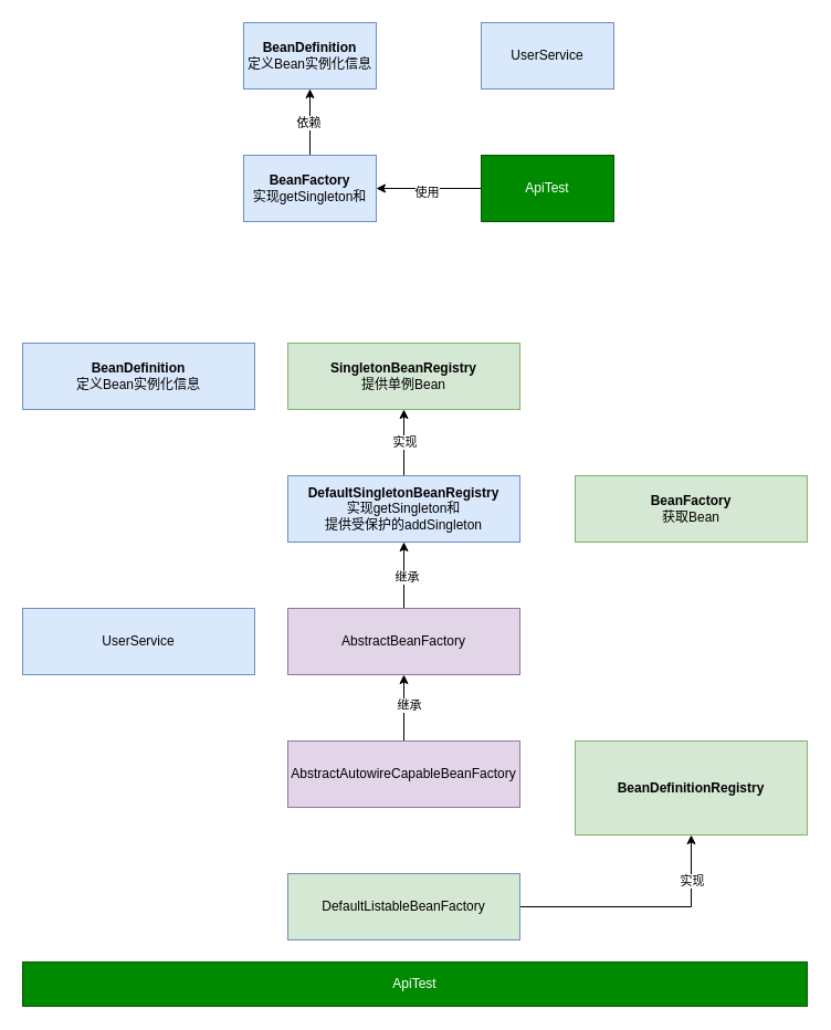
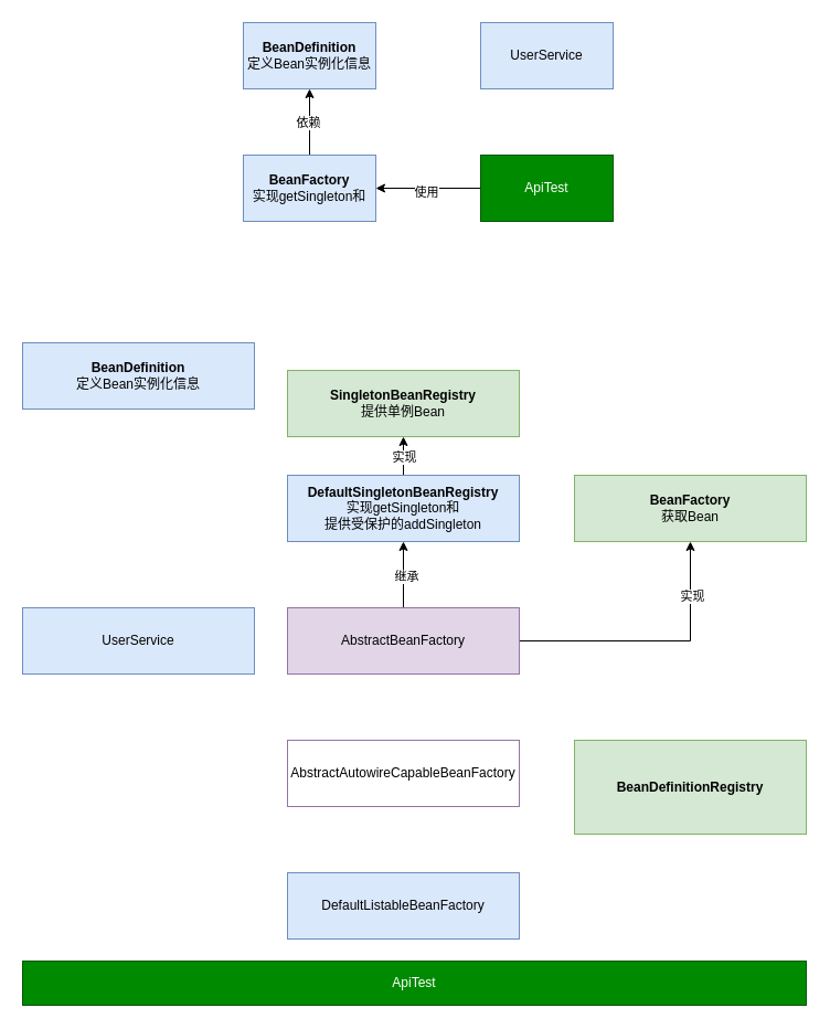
  <mxCell id="0" />
  <mxCell id="1" parent="0" />
  <mxCell id="2" value="&lt;b&gt;BeanDefinition&lt;/b&gt;&lt;div&gt;定义Bean实例化信息&lt;/div&gt;" style="whiteSpace=wrap;html=1;fillColor=#dae8fc;strokeColor=#6c8ebf;spacing=2;" vertex="1" parent="1"><mxGeometry width="120" height="60" as="geometry" x="220" y="20" /></mxCell>
  <mxCell id="3" style="edgeStyle=orthogonalEdgeStyle;rounded=0;orthogonalLoop=1;jettySize=auto;html=1;entryX=0.5;entryY=1;entryDx=0;entryDy=0;spacing=2;" edge="1" parent="1" source="5" target="2"><mxGeometry relative="1" as="geometry" /></mxCell>
  <mxCell id="4" value="依赖" style="edgeLabel;html=1;align=center;verticalAlign=middle;resizable=0;points=[];spacing=2;" vertex="1" connectable="0" parent="3"><mxGeometry y="2" relative="1" as="geometry"><mxPoint as="offset" /></mxGeometry></mxCell>
  <mxCell id="5" value="&lt;b&gt;BeanFactory&lt;/b&gt;&lt;div&gt;实现getSingleton和&lt;/div&gt;" style="whiteSpace=wrap;html=1;fillColor=#dae8fc;strokeColor=#6c8ebf;spacing=2;" vertex="1" parent="1"><mxGeometry y="140" width="120" height="60" as="geometry" x="220" /></mxCell>
  <mxCell id="6" value="UserService" style="whiteSpace=wrap;html=1;fillColor=#dae8fc;strokeColor=#6c8ebf;spacing=2;" vertex="1" parent="1"><mxGeometry x="435" width="120" height="60" as="geometry" y="20" /></mxCell>
  <mxCell id="7" style="edgeStyle=orthogonalEdgeStyle;rounded=0;orthogonalLoop=1;jettySize=auto;html=1;entryX=1;entryY=0.5;entryDx=0;entryDy=0;spacing=2;" edge="1" parent="1" source="9" target="5"><mxGeometry relative="1" as="geometry" /></mxCell>
  <mxCell id="8" value="使用" style="edgeLabel;html=1;align=center;verticalAlign=middle;resizable=0;points=[];spacing=2;" vertex="1" connectable="0" parent="7"><mxGeometry x="0.053" y="3" relative="1" as="geometry"><mxPoint as="offset" /></mxGeometry></mxCell>
  <mxCell id="9" value="ApiTest" style="whiteSpace=wrap;html=1;fillColor=#008a00;strokeColor=#005700;fontColor=#ffffff;spacing=2;" vertex="1" parent="1"><mxGeometry x="435" y="140" width="120" height="60" as="geometry" /></mxCell>
- <mxCell id="10" value="&lt;b&gt;SingletonBeanRegistry&lt;/b&gt;&lt;div&gt;提供单例Bean&lt;/div&gt;" style="whiteSpace=wrap;html=1;fillColor=#d5e8d4;strokeColor=#82b366;spacing=2;" vertex="1" parent="1"><mxGeometry x="260" y="310" width="210" height="60" as="geometry" /></mxCell>
- <mxCell id="11" style="edgeStyle=orthogonalEdgeStyle;rounded=0;orthogonalLoop=1;jettySize=auto;html=1;spacing=2;" edge="1" parent="1" source="13" target="29"><mxGeometry relative="1" as="geometry" /></mxCell>
- <mxCell id="12" value="实现" style="edgeLabel;html=1;align=center;verticalAlign=middle;resizable=0;points=[];spacing=2;" vertex="1" connectable="0" parent="11"><mxGeometry x="0.625" relative="1" as="geometry"><mxPoint as="offset" /></mxGeometry></mxCell>
- <mxCell id="13" value="DefaultListableBeanFactory" style="whiteSpace=wrap;html=1;fillColor=#d5e8d4;strokeColor=#6c8ebf;spacing=2;" vertex="1" parent="1"><mxGeometry x="260" y="790" width="210" height="60" as="geometry" /></mxCell>
+ <mxCell id="10" value="&lt;b&gt;SingletonBeanRegistry&lt;/b&gt;&lt;div&gt;提供单例Bean&lt;/div&gt;" style="whiteSpace=wrap;html=1;fillColor=#d5e8d4;strokeColor=#82b366;spacing=2;" vertex="1" parent="1"><mxGeometry x="260" y="335" width="210" height="60" as="geometry" /></mxCell>
+ <mxCell id="13" value="DefaultListableBeanFactory" style="whiteSpace=wrap;html=1;fillColor=#dae8fc;strokeColor=#6c8ebf;spacing=2;" vertex="1" parent="1"><mxGeometry x="260" y="790" width="210" height="60" as="geometry" /></mxCell>
  <mxCell id="14" style="edgeStyle=orthogonalEdgeStyle;rounded=0;orthogonalLoop=1;jettySize=auto;html=1;entryX=0.5;entryY=1;entryDx=0;entryDy=0;spacing=2;" edge="1" parent="1" source="16" target="10"><mxGeometry relative="1" as="geometry" /></mxCell>
  <mxCell id="15" value="实现" style="edgeLabel;html=1;align=center;verticalAlign=middle;resizable=0;points=[];spacing=2;" vertex="1" connectable="0" parent="14"><mxGeometry x="0.033" relative="1" as="geometry"><mxPoint as="offset" /></mxGeometry></mxCell>
  <mxCell id="16" value="&lt;b&gt;DefaultSingletonBeanRegistry&lt;/b&gt;&lt;div&gt;实现getSingleton和&lt;/div&gt;&lt;div&gt;提供受保护的addSingleton&lt;/div&gt;" style="whiteSpace=wrap;html=1;fillColor=#dae8fc;strokeColor=#6c8ebf;spacing=2;" vertex="1" parent="1"><mxGeometry x="260" y="430" width="210" height="60" as="geometry" /></mxCell>
  <mxCell id="17" style="edgeStyle=orthogonalEdgeStyle;rounded=0;orthogonalLoop=1;jettySize=auto;html=1;entryX=0.5;entryY=1;entryDx=0;entryDy=0;spacing=2;" edge="1" parent="1" source="21" target="16"><mxGeometry relative="1" as="geometry" /></mxCell>
  <mxCell id="18" value="继承" style="edgeLabel;html=1;align=center;verticalAlign=middle;resizable=0;points=[];spacing=2;" vertex="1" connectable="0" parent="17"><mxGeometry x="-0.033" y="-2" relative="1" as="geometry"><mxPoint as="offset" /></mxGeometry></mxCell>
+ <mxCell id="19" style="edgeStyle=orthogonalEdgeStyle;rounded=0;orthogonalLoop=1;jettySize=auto;html=1;entryX=0.5;entryY=1;entryDx=0;entryDy=0;spacing=2;" edge="1" parent="1" source="21" target="26"><mxGeometry relative="1" as="geometry" /></mxCell>
+ <mxCell id="20" value="实现" style="edgeLabel;html=1;align=center;verticalAlign=middle;resizable=0;points=[];spacing=2;" vertex="1" connectable="0" parent="19"><mxGeometry x="0.6" y="-1" relative="1" as="geometry"><mxPoint as="offset" /></mxGeometry></mxCell>
  <mxCell id="21" value="AbstractBeanFactory" style="whiteSpace=wrap;html=1;fillColor=#e1d5e7;strokeColor=#9673a6;spacing=2;" vertex="1" parent="1"><mxGeometry x="260" y="550" width="210" height="60" as="geometry" /></mxCell>
- <mxCell id="22" style="edgeStyle=orthogonalEdgeStyle;rounded=0;orthogonalLoop=1;jettySize=auto;html=1;entryX=0.5;entryY=1;entryDx=0;entryDy=0;spacing=2;" edge="1" parent="1" source="24" target="21"><mxGeometry relative="1" as="geometry" /></mxCell>
- <mxCell id="23" value="继承" style="edgeLabel;html=1;align=center;verticalAlign=middle;resizable=0;points=[];spacing=2;" vertex="1" connectable="0" parent="22"><mxGeometry x="0.114" y="-4" relative="1" as="geometry"><mxPoint as="offset" /></mxGeometry></mxCell>
- <mxCell id="24" value="AbstractAutowireCapableBeanFactory" style="whiteSpace=wrap;html=1;fillColor=#e1d5e7;strokeColor=#9673a6;spacing=2;" vertex="1" parent="1"><mxGeometry x="260" y="670" width="210" height="60" as="geometry" /></mxCell>
+ <mxCell id="24" value="AbstractAutowireCapableBeanFactory" style="whiteSpace=wrap;html=1;fillColor=#ffffff;strokeColor=#9673a6;spacing=2;" vertex="1" parent="1"><mxGeometry x="260" y="670" width="210" height="60" as="geometry" /></mxCell>
  <mxCell id="25" value="&lt;b&gt;BeanDefinition&lt;/b&gt;&lt;div&gt;定义Bean实例化信息&lt;/div&gt;" style="whiteSpace=wrap;html=1;fillColor=#dae8fc;strokeColor=#6c8ebf;spacing=2;" vertex="1" parent="1"><mxGeometry x="20" y="310" width="210" height="60" as="geometry" /></mxCell>
  <mxCell id="26" value="&lt;b&gt;BeanFactory&lt;/b&gt;&lt;div&gt;获取Bean&lt;/div&gt;" style="whiteSpace=wrap;html=1;fillColor=#d5e8d4;strokeColor=#82b366;spacing=2;" vertex="1" parent="1"><mxGeometry x="520" y="430" width="210" height="60" as="geometry" /></mxCell>
  <mxCell id="27" value="UserService" style="whiteSpace=wrap;html=1;fillColor=#dae8fc;strokeColor=#6c8ebf;spacing=2;" vertex="1" parent="1"><mxGeometry x="20" y="550" width="210" height="60" as="geometry" /></mxCell>
  <mxCell id="28" value="ApiTest" style="whiteSpace=wrap;html=1;fillColor=#008a00;strokeColor=#005700;fontColor=#ffffff;spacing=2;" vertex="1" parent="1"><mxGeometry x="20" y="870" width="710" height="40" as="geometry" /></mxCell>
  <mxCell id="29" value="&lt;b&gt;BeanDefinitionRegistry&lt;/b&gt;" style="whiteSpace=wrap;html=1;fillColor=#d5e8d4;strokeColor=#82b366;spacing=2;" vertex="1" parent="1"><mxGeometry x="520" y="670" width="210" height="85" as="geometry" /></mxCell>
